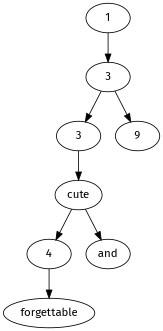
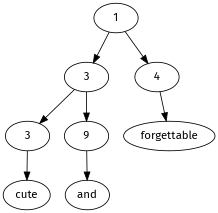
  digraph {
    fontname="Fira Sans"
    node [fontname="Fira Sans"]
    edge [fontname="Fira Sans"]
    n1 [label=1]
    n2 [label=3]
    n3 [label=4]
    n4 [label=3]
    n5 [label=9]
    n6 [label=forgettable]
    n7 [label=cute]
    n8 [label=and]
    n1 -> n2
-   n7 -> n3
+   n1 -> n3
    n2 -> n4
    n2 -> n5
    n3 -> n6
    n4 -> n7
-   n7 -> n8
+   n5 -> n8
  }
